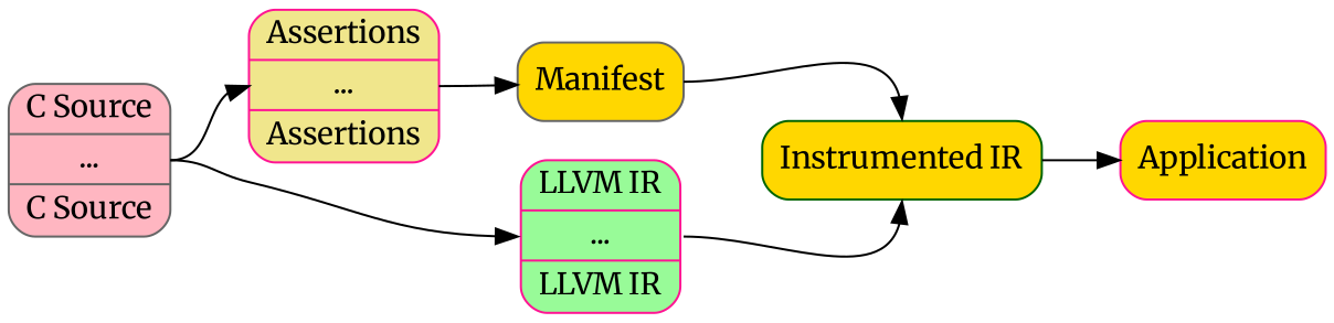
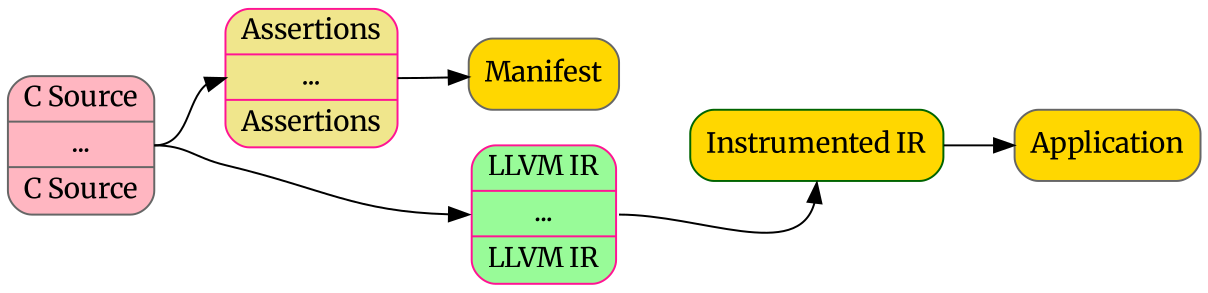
  digraph {
    fontname=Merriweather
    rankdir=LR
    node [color=gray40 fillcolor=gold fontname=Merriweather shape=Mrecord style=filled]
    edge [fontname=Merriweather tailport=s2]
    n1 [fillcolor=lightpink label="<s1> C Source|<s2> ...|<s3> C Source"]
    n2 [color=deeppink fillcolor=khaki label="<s1> Assertions|<s2> ...|<s3> Assertions"]
    n3 [color=deeppink fillcolor=palegreen label="<s1> LLVM IR|<s2> ...|<s3> LLVM IR"]
    n4 [label=Manifest shape=box style="rounded,filled"]
    n5 [color=darkgreen label="Instrumented IR" shape=box style="rounded,filled"]
-   n6 [color=deeppink label=Application shape=box style="rounded,filled"]
+   n6 [label=Application shape=box style="rounded,filled"]
    n1 -> n2 [headport=s2]
    n1 -> n3 [headport=s2]
    n2 -> n4
    n3 -> n5 [headport=s tailport="s2:e"]
-   n4 -> n5 [headport=n tailport=e]
    n5 -> n6
  }
